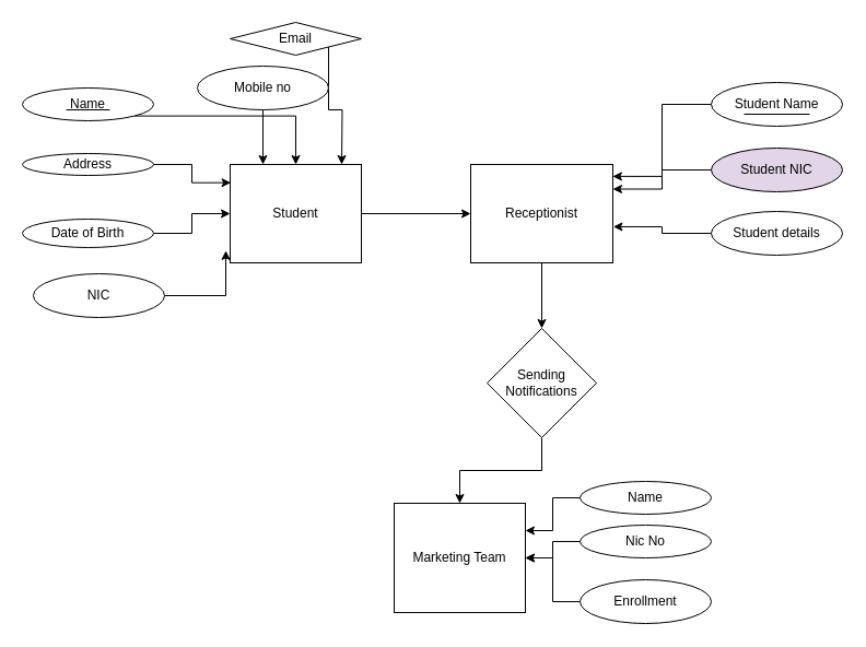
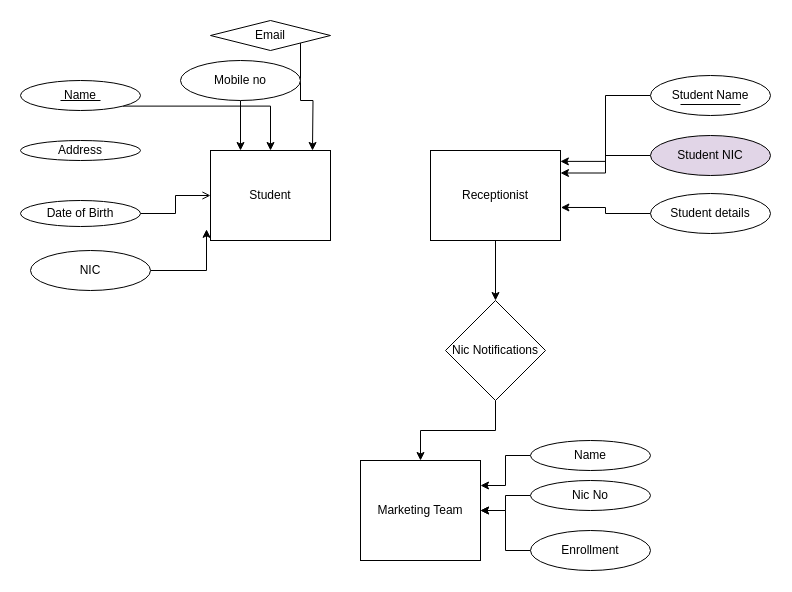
  <mxCell id="0" />
  <mxCell id="1" parent="0" />
  <mxCell id="2" value="" style="edgeStyle=orthogonalEdgeStyle;rounded=0;orthogonalLoop=1;jettySize=auto;html=1;" edge="1" parent="1" source="3" target="6"><mxGeometry relative="1" as="geometry" /></mxCell>
  <mxCell id="3" value="Receptionist" style="rounded=0;whiteSpace=wrap;html=1;" vertex="1" parent="1"><mxGeometry x="430" y="150" width="130" height="90" as="geometry" /></mxCell>
  <mxCell id="4" value="Marketing Team" style="rounded=0;whiteSpace=wrap;html=1;" vertex="1" parent="1"><mxGeometry x="360" y="460" width="120" height="100" as="geometry" /></mxCell>
  <mxCell id="5" value="" style="edgeStyle=orthogonalEdgeStyle;rounded=0;orthogonalLoop=1;jettySize=auto;html=1;" edge="1" parent="1" source="6" target="4"><mxGeometry relative="1" as="geometry" /></mxCell>
- <mxCell id="6" value="Sending Notifications" style="rhombus;whiteSpace=wrap;html=1;" vertex="1" parent="1"><mxGeometry x="445" y="300" width="100" height="100" as="geometry" /></mxCell>
+ <mxCell id="6" value="Nic Notifications" style="rhombus;whiteSpace=wrap;html=1;" vertex="1" parent="1"><mxGeometry x="445" y="300" width="100" height="100" as="geometry" /></mxCell>
  <mxCell id="7" value="" style="edgeStyle=orthogonalEdgeStyle;rounded=0;orthogonalLoop=1;jettySize=auto;html=1;entryX=1;entryY=0.25;entryDx=0;entryDy=0;" edge="1" parent="1" source="8" target="4"><mxGeometry relative="1" as="geometry" /></mxCell>
  <mxCell id="8" value="Name" style="ellipse;whiteSpace=wrap;html=1;" vertex="1" parent="1"><mxGeometry x="530" y="440" width="120" height="30" as="geometry" /></mxCell>
  <mxCell id="9" value="" style="edgeStyle=orthogonalEdgeStyle;rounded=0;orthogonalLoop=1;jettySize=auto;html=1;" edge="1" parent="1" source="10" target="4"><mxGeometry relative="1" as="geometry"><mxPoint x="320" y="480" as="targetPoint" /><Array as="points" /></mxGeometry></mxCell>
  <mxCell id="10" value="Nic No" style="ellipse;whiteSpace=wrap;html=1;" vertex="1" parent="1"><mxGeometry x="530" y="480" width="120" height="30" as="geometry" /></mxCell>
  <mxCell id="11" value="" style="edgeStyle=orthogonalEdgeStyle;rounded=0;orthogonalLoop=1;jettySize=auto;html=1;" edge="1" parent="1" source="12" target="4"><mxGeometry relative="1" as="geometry" /></mxCell>
  <mxCell id="12" value="Enrollment" style="ellipse;whiteSpace=wrap;html=1;" vertex="1" parent="1"><mxGeometry x="530" y="530" width="120" height="40" as="geometry" /></mxCell>
- <mxCell id="13" value="" style="edgeStyle=orthogonalEdgeStyle;rounded=0;orthogonalLoop=1;jettySize=auto;html=1;" edge="1" parent="1" source="14" target="3"><mxGeometry relative="1" as="geometry" /></mxCell>
  <mxCell id="14" value="Student" style="rounded=0;whiteSpace=wrap;html=1;" vertex="1" parent="1"><mxGeometry x="210" y="150" width="120" height="90" as="geometry" /></mxCell>
- <mxCell id="15" style="edgeStyle=orthogonalEdgeStyle;rounded=0;orthogonalLoop=1;jettySize=auto;html=1;exitX=1;exitY=0.5;exitDx=0;exitDy=0;entryX=0.005;entryY=0.185;entryDx=0;entryDy=0;entryPerimeter=0;" edge="1" parent="1" source="16" target="14"><mxGeometry relative="1" as="geometry" /></mxCell>
  <mxCell id="16" value="Address" style="ellipse;whiteSpace=wrap;html=1;" vertex="1" parent="1"><mxGeometry x="20" y="140" width="120" height="20" as="geometry" /></mxCell>
  <mxCell id="17" style="edgeStyle=orthogonalEdgeStyle;rounded=0;orthogonalLoop=1;jettySize=auto;html=1;exitX=1;exitY=1;exitDx=0;exitDy=0;" edge="1" parent="1" source="18" target="14"><mxGeometry relative="1" as="geometry" /></mxCell>
  <mxCell id="18" value="Name" style="ellipse;whiteSpace=wrap;html=1;" vertex="1" parent="1"><mxGeometry x="20" y="80" width="120" height="30" as="geometry" /></mxCell>
- <mxCell id="19" style="edgeStyle=orthogonalEdgeStyle;rounded=0;orthogonalLoop=1;jettySize=auto;html=1;exitX=1;exitY=0.5;exitDx=0;exitDy=0;" edge="1" parent="1" source="20" target="14"><mxGeometry relative="1" as="geometry" /></mxCell>
+ <mxCell id="19" style="edgeStyle=orthogonalEdgeStyle;rounded=0;orthogonalLoop=1;jettySize=auto;html=1;exitX=1;exitY=0.5;exitDx=0;exitDy=0;endArrow=open;" edge="1" parent="1" source="20" target="14"><mxGeometry relative="1" as="geometry" /></mxCell>
  <mxCell id="20" value="Date of Birth" style="ellipse;whiteSpace=wrap;html=1;" vertex="1" parent="1"><mxGeometry x="20" y="200" width="120" height="26" as="geometry" /></mxCell>
  <mxCell id="21" style="edgeStyle=orthogonalEdgeStyle;rounded=0;orthogonalLoop=1;jettySize=auto;html=1;exitX=0.5;exitY=1;exitDx=0;exitDy=0;" edge="1" parent="1" source="20" target="20"><mxGeometry relative="1" as="geometry" /></mxCell>
  <mxCell id="22" style="edgeStyle=orthogonalEdgeStyle;rounded=0;orthogonalLoop=1;jettySize=auto;html=1;exitX=1;exitY=0.5;exitDx=0;exitDy=0;entryX=-0.033;entryY=0.876;entryDx=0;entryDy=0;entryPerimeter=0;" edge="1" parent="1" source="23" target="14"><mxGeometry relative="1" as="geometry" /></mxCell>
  <mxCell id="23" value="NIC" style="ellipse;whiteSpace=wrap;html=1;" vertex="1" parent="1"><mxGeometry x="30" y="250" width="120" height="40" as="geometry" /></mxCell>
  <mxCell id="24" style="edgeStyle=orthogonalEdgeStyle;rounded=0;orthogonalLoop=1;jettySize=auto;html=1;exitX=1;exitY=1;exitDx=0;exitDy=0;" edge="1" parent="1" source="25"><mxGeometry relative="1" as="geometry"><mxPoint x="312" y="150" as="targetPoint" /></mxGeometry></mxCell>
  <mxCell id="25" value="Email" style="rhombus;whiteSpace=wrap;html=1;" vertex="1" parent="1"><mxGeometry x="210" y="20" width="120" height="30" as="geometry" /></mxCell>
  <mxCell id="26" style="edgeStyle=orthogonalEdgeStyle;rounded=0;orthogonalLoop=1;jettySize=auto;html=1;exitX=0.5;exitY=1;exitDx=0;exitDy=0;entryX=0.25;entryY=0;entryDx=0;entryDy=0;" edge="1" parent="1" source="27" target="14"><mxGeometry relative="1" as="geometry" /></mxCell>
  <mxCell id="27" value="Mobile no" style="ellipse;whiteSpace=wrap;html=1;" vertex="1" parent="1"><mxGeometry x="180" y="60" width="120" height="40" as="geometry" /></mxCell>
  <mxCell id="28" style="edgeStyle=orthogonalEdgeStyle;rounded=0;orthogonalLoop=1;jettySize=auto;html=1;exitX=0.5;exitY=1;exitDx=0;exitDy=0;" edge="1" parent="1" source="27" target="27"><mxGeometry relative="1" as="geometry" /></mxCell>
  <mxCell id="29" style="edgeStyle=orthogonalEdgeStyle;rounded=0;orthogonalLoop=1;jettySize=auto;html=1;exitX=0;exitY=0.5;exitDx=0;exitDy=0;entryX=0.999;entryY=0.121;entryDx=0;entryDy=0;entryPerimeter=0;" edge="1" parent="1" source="30" target="3"><mxGeometry relative="1" as="geometry" /></mxCell>
  <mxCell id="30" value="Student Name" style="ellipse;whiteSpace=wrap;html=1;" vertex="1" parent="1"><mxGeometry x="650" y="75" width="120" height="40" as="geometry" /></mxCell>
  <mxCell id="31" style="edgeStyle=orthogonalEdgeStyle;rounded=0;orthogonalLoop=1;jettySize=auto;html=1;exitX=0;exitY=0.5;exitDx=0;exitDy=0;entryX=1;entryY=0.25;entryDx=0;entryDy=0;" edge="1" parent="1" source="32" target="3"><mxGeometry relative="1" as="geometry" /></mxCell>
  <mxCell id="32" value="Student NIC" style="ellipse;whiteSpace=wrap;html=1;fillColor=#e1d5e7;" vertex="1" parent="1"><mxGeometry x="650" y="135" width="120" height="40" as="geometry" /></mxCell>
  <mxCell id="33" style="edgeStyle=orthogonalEdgeStyle;rounded=0;orthogonalLoop=1;jettySize=auto;html=1;exitX=0;exitY=0.5;exitDx=0;exitDy=0;entryX=1.003;entryY=0.633;entryDx=0;entryDy=0;entryPerimeter=0;" edge="1" parent="1" source="34" target="3"><mxGeometry relative="1" as="geometry" /></mxCell>
  <mxCell id="34" value="Student details" style="ellipse;whiteSpace=wrap;html=1;" vertex="1" parent="1"><mxGeometry x="650" y="193" width="120" height="40" as="geometry" /></mxCell>
  <mxCell id="35" value="" style="endArrow=none;html=1;rounded=0;" edge="1" parent="1"><mxGeometry relative="1" as="geometry"><mxPoint x="60" y="100" as="sourcePoint" /><mxPoint x="100" y="100" as="targetPoint" /></mxGeometry></mxCell>
  <mxCell id="36" value="" style="line;strokeWidth=1;fillColor=none;align=left;verticalAlign=middle;spacingTop=-1;spacingLeft=3;spacingRight=3;rotatable=0;labelPosition=right;points=[];portConstraint=eastwest;fontSize=12;" vertex="1" parent="1"><mxGeometry x="680" y="100" width="60" height="8" as="geometry" /></mxCell>
